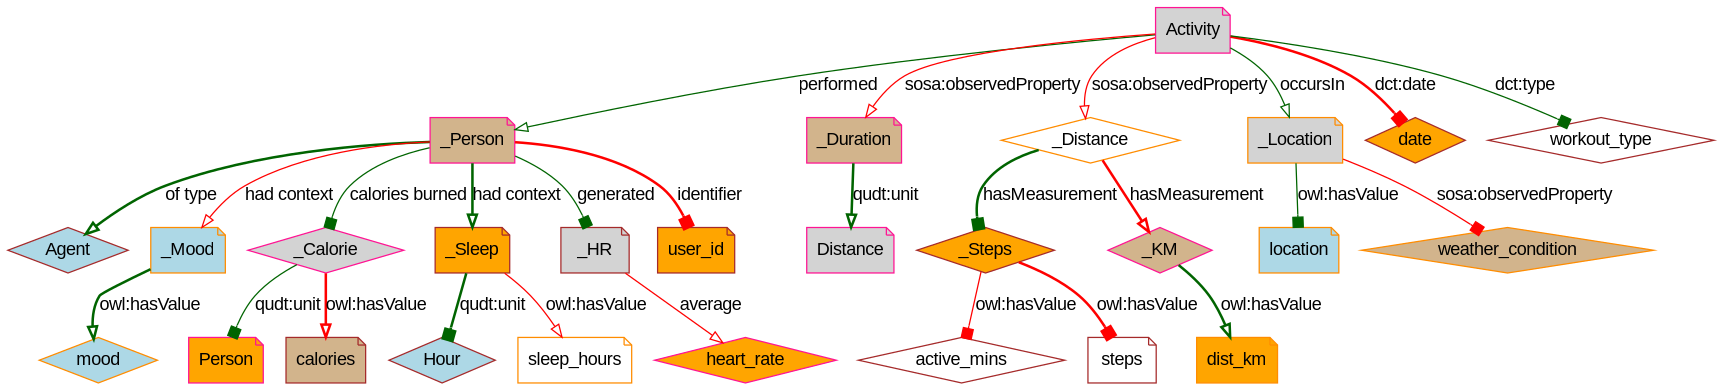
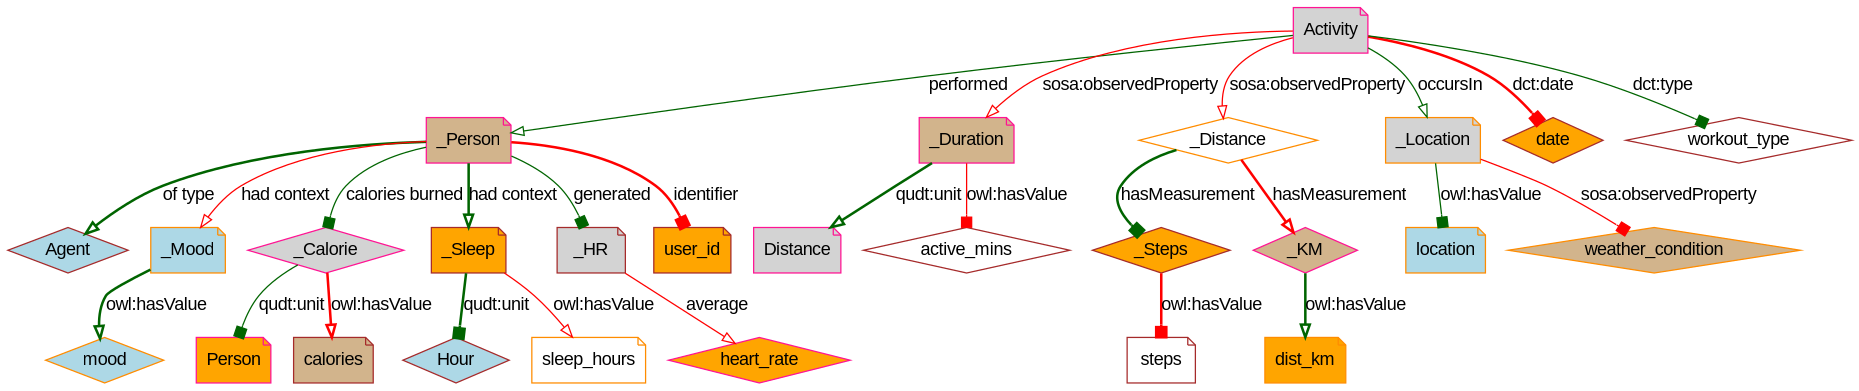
  digraph {
    fontname="Liberation Sans"
    mindist=0.7
    overlap_scaling=-2.0
    node [color=brown fillcolor=orange fontname="Liberation Sans" shape=note style=filled]
    edge [arrowhead=onormal color=darkgreen fontname="Liberation Sans" style=solid]
    Activity [color=deeppink fillcolor=lightgrey]
    _Person [color=deeppink fillcolor=tan]
    _Duration [color=deeppink fillcolor=tan]
    _Distance [color=darkorange fillcolor=white shape=diamond]
    _Location [color=darkorange fillcolor=lightgrey]
    date [shape=diamond]
    workout_type [fillcolor=white shape=diamond]
    Agent [fillcolor=lightblue shape=diamond]
    _Mood [color=darkorange fillcolor=lightblue]
    _Calorie [color=deeppink fillcolor=lightgrey shape=diamond]
    _Sleep
    _HR [fillcolor=lightgrey]
    user_id
    n14 [color=deeppink fillcolor=lightgrey label=Distance]
    active_mins [fillcolor=white shape=diamond]
    _Steps [shape=diamond]
    _KM [color=deeppink fillcolor=tan shape=diamond]
    location [color=darkorange fillcolor=lightblue]
    weather_condition [color=darkorange fillcolor=tan shape=diamond]
    n20 [color=deeppink label=Person]
    Hour [fillcolor=lightblue shape=diamond]
    mood [color=darkorange fillcolor=lightblue shape=diamond]
    calories [fillcolor=tan]
    sleep_hours [color=darkorange fillcolor=white]
    heart_rate [color=deeppink shape=diamond]
    steps [fillcolor=white]
    dist_km [color=darkorange]
    Activity -> _Person [label=performed]
    Activity -> _Duration [color=red label="sosa:observedProperty"]
    Activity -> _Distance [color=red label="sosa:observedProperty"]
    Activity -> _Location [label=occursIn]
    Activity -> date [arrowhead=box color=red label="dct:date" style=bold]
    Activity -> workout_type [arrowhead=box label="dct:type"]
    _Person -> Agent [label="of type" style=bold]
    _Person -> _Mood [color=red label="had context"]
    _Person -> _Calorie [arrowhead=box label="calories burned"]
    _Person -> _Sleep [label="had context" style=bold]
    _Person -> _HR [arrowhead=box label=generated]
    _Person -> user_id [arrowhead=box color=red label=identifier style=bold]
    _Duration -> n14 [label="qudt:unit" style=bold]
-   _Steps -> active_mins [arrowhead=box color=red label="owl:hasValue"]
+   _Duration -> active_mins [arrowhead=box color=red label="owl:hasValue"]
    _Distance -> _Steps [arrowhead=box label=hasMeasurement style=bold]
    _Distance -> _KM [color=red label=hasMeasurement style=bold]
    _Location -> location [arrowhead=box label="owl:hasValue"]
    _Location -> weather_condition [arrowhead=box color=red label="sosa:observedProperty"]
    _Mood -> mood [label="owl:hasValue" style=bold]
    _Calorie -> n20 [arrowhead=box label="qudt:unit"]
    _Calorie -> calories [color=red label="owl:hasValue" style=bold]
    _Sleep -> Hour [arrowhead=box label="qudt:unit" style=bold]
    _Sleep -> sleep_hours [color=red label="owl:hasValue"]
    _HR -> heart_rate [color=red label=average]
    _Steps -> steps [arrowhead=box color=red label="owl:hasValue" style=bold]
    _KM -> dist_km [label="owl:hasValue" style=bold]
  }
